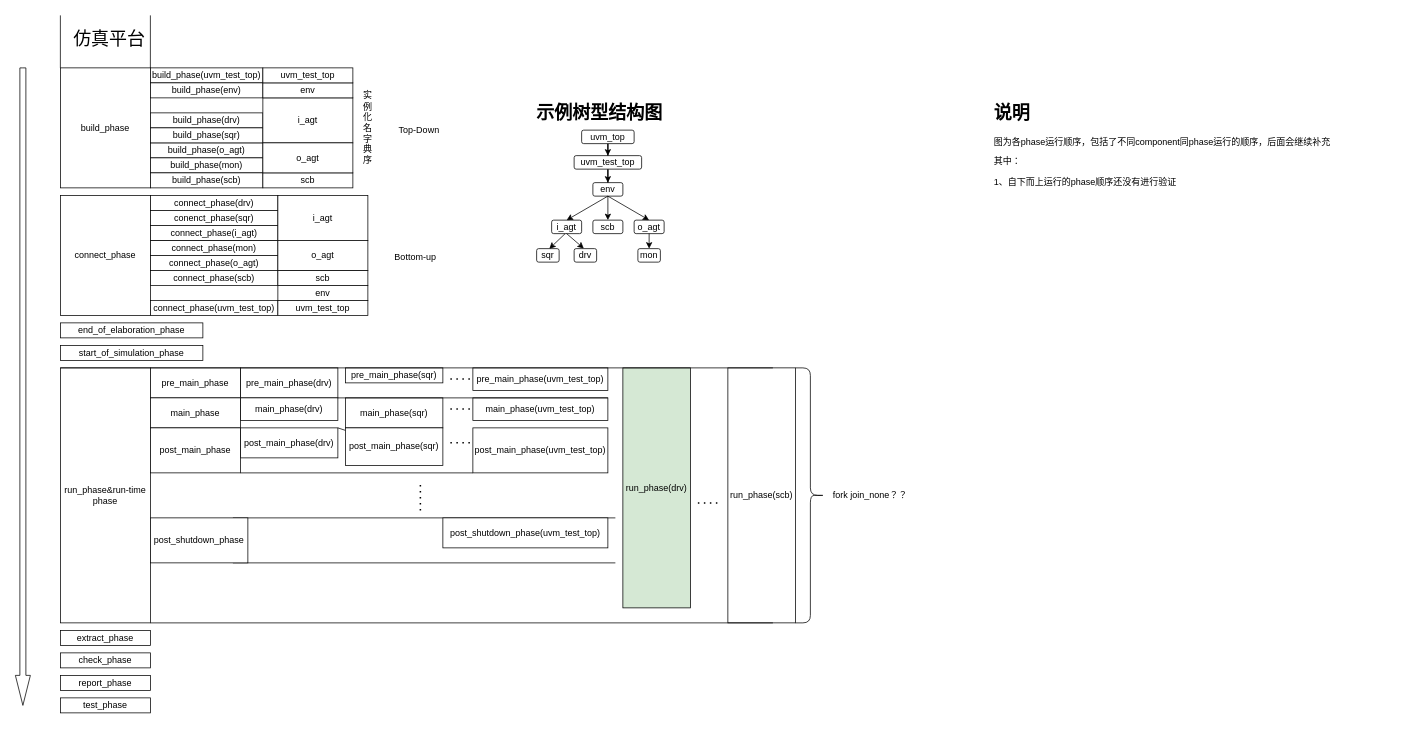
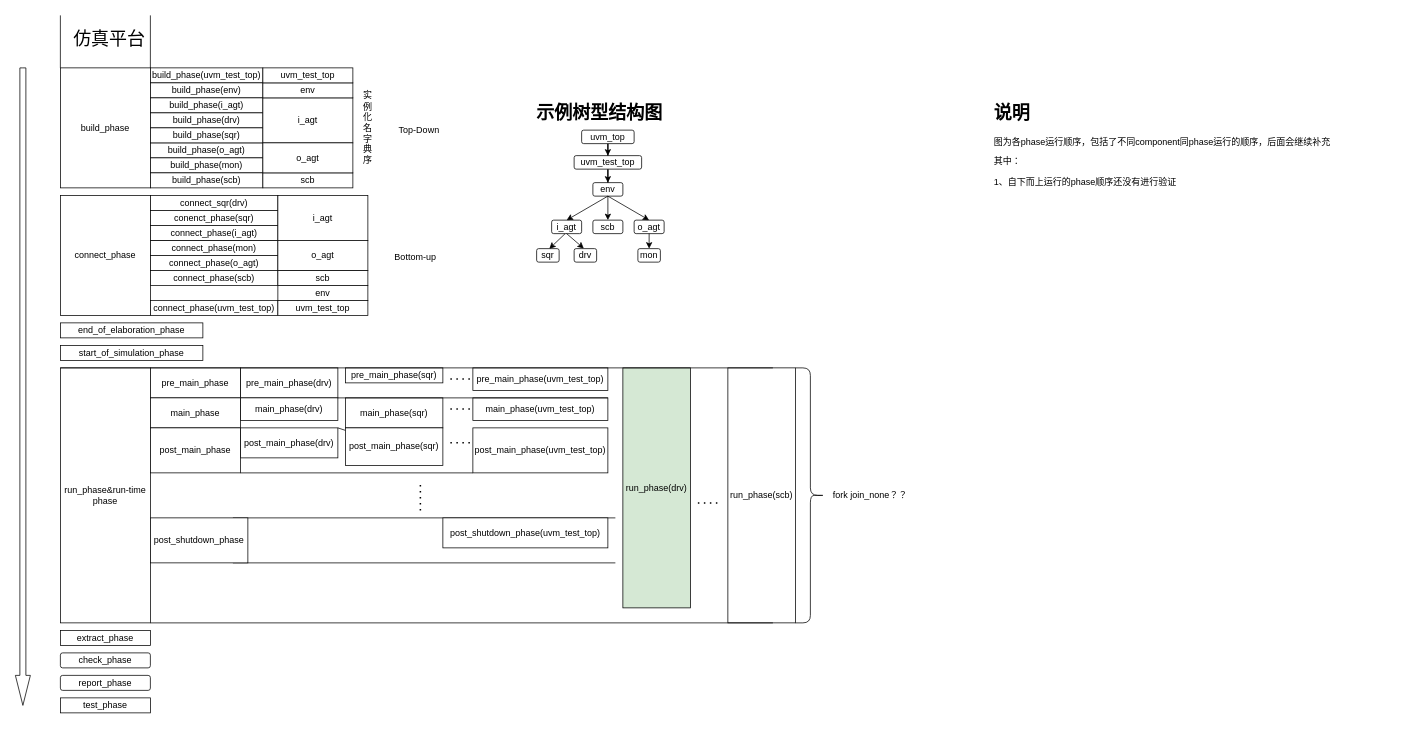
  <mxCell id="0" />
  <mxCell id="1" parent="0" />
  <mxCell id="2" value="build_phase" style="rounded=0;whiteSpace=wrap;html=1;" vertex="1" parent="1"><mxGeometry x="80" y="90" width="120" height="160" as="geometry" /></mxCell>
  <mxCell id="3" value="&lt;font style=&quot;font-size: 24px&quot;&gt;仿真平台&lt;/font&gt;" style="text;html=1;align=center;verticalAlign=middle;resizable=0;points=[];autosize=1;" vertex="1" parent="1"><mxGeometry x="90" y="42" width="110" height="20" as="geometry" /></mxCell>
  <mxCell id="4" value="build_phase(uvm_test_top)" style="rounded=0;whiteSpace=wrap;html=1;" vertex="1" parent="1"><mxGeometry x="200" y="90" width="150" height="20" as="geometry" /></mxCell>
  <mxCell id="5" value="build_phase(env)" style="rounded=0;whiteSpace=wrap;html=1;" vertex="1" parent="1"><mxGeometry x="200" y="110" width="150" height="20" as="geometry" /></mxCell>
  <mxCell id="6" value="build_phase(o_agt)" style="rounded=0;whiteSpace=wrap;html=1;" vertex="1" parent="1"><mxGeometry x="200" y="190" width="150" height="20" as="geometry" /></mxCell>
+ <mxCell id="7" value="build_phase(i_agt)" style="rounded=0;whiteSpace=wrap;html=1;" vertex="1" parent="1"><mxGeometry x="200" y="130" width="150" height="20" as="geometry" /></mxCell>
  <mxCell id="8" value="build_phase(drv)" style="rounded=0;whiteSpace=wrap;html=1;" vertex="1" parent="1"><mxGeometry x="200" y="150" width="150" height="20" as="geometry" /></mxCell>
  <mxCell id="9" value="build_phase(sqr)" style="rounded=0;whiteSpace=wrap;html=1;" vertex="1" parent="1"><mxGeometry x="200" y="170" width="150" height="20" as="geometry" /></mxCell>
  <mxCell id="10" value="build_phase(mon)" style="rounded=0;whiteSpace=wrap;html=1;" vertex="1" parent="1"><mxGeometry x="200" y="210" width="150" height="20" as="geometry" /></mxCell>
  <mxCell id="11" value="build_phase(scb)" style="rounded=0;whiteSpace=wrap;html=1;" vertex="1" parent="1"><mxGeometry x="200" y="230" width="150" height="20" as="geometry" /></mxCell>
  <mxCell id="12" value="scb" style="rounded=0;whiteSpace=wrap;html=1;" vertex="1" parent="1"><mxGeometry x="350" y="230" width="120" height="20" as="geometry" /></mxCell>
  <mxCell id="13" value="i_agt" style="rounded=0;whiteSpace=wrap;html=1;" vertex="1" parent="1"><mxGeometry x="350" y="130" width="120" height="60" as="geometry" /></mxCell>
  <mxCell id="14" value="o_agt" style="rounded=0;whiteSpace=wrap;html=1;" vertex="1" parent="1"><mxGeometry x="350" y="190" width="120" height="40" as="geometry" /></mxCell>
  <mxCell id="15" value="env" style="rounded=0;whiteSpace=wrap;html=1;" vertex="1" parent="1"><mxGeometry x="350" y="110" width="120" height="20" as="geometry" /></mxCell>
  <mxCell id="16" value="uvm_test_top" style="rounded=0;whiteSpace=wrap;html=1;" vertex="1" parent="1"><mxGeometry x="350" y="90" width="120" height="20" as="geometry" /></mxCell>
  <mxCell id="17" value="connect_phase" style="rounded=0;whiteSpace=wrap;html=1;" vertex="1" parent="1"><mxGeometry x="80" y="260" width="120" height="160" as="geometry" /></mxCell>
  <mxCell id="18" value="connect_phase(uvm_test_top)" style="rounded=0;whiteSpace=wrap;html=1;" vertex="1" parent="1"><mxGeometry x="200" y="400" width="170" height="20" as="geometry" /></mxCell>
  <mxCell id="19" value="connect_phase(mon)" style="rounded=0;whiteSpace=wrap;html=1;" vertex="1" parent="1"><mxGeometry x="200" y="320" width="170" height="20" as="geometry" /></mxCell>
- <mxCell id="20" value="connect_phase(drv)" style="rounded=0;whiteSpace=wrap;html=1;" vertex="1" parent="1"><mxGeometry x="200" y="260" width="170" height="20" as="geometry" /></mxCell>
+ <mxCell id="20" value="connect_sqr(drv)" style="rounded=0;whiteSpace=wrap;html=1;" vertex="1" parent="1"><mxGeometry x="200" y="260" width="170" height="20" as="geometry" /></mxCell>
  <mxCell id="21" value="conenct_phase(sqr)" style="rounded=0;whiteSpace=wrap;html=1;" vertex="1" parent="1"><mxGeometry x="200" y="280" width="170" height="20" as="geometry" /></mxCell>
  <mxCell id="22" value="connect_phase(i_agt)" style="rounded=0;whiteSpace=wrap;html=1;" vertex="1" parent="1"><mxGeometry x="200" y="300" width="170" height="20" as="geometry" /></mxCell>
  <mxCell id="23" value="connect_phase(o_agt)" style="rounded=0;whiteSpace=wrap;html=1;" vertex="1" parent="1"><mxGeometry x="200" y="340" width="170" height="20" as="geometry" /></mxCell>
  <mxCell id="24" value="connect_phase(scb)" style="rounded=0;whiteSpace=wrap;html=1;" vertex="1" parent="1"><mxGeometry x="200" y="360" width="170" height="20" as="geometry" /></mxCell>
  <mxCell id="25" value="scb" style="rounded=0;whiteSpace=wrap;html=1;" vertex="1" parent="1"><mxGeometry x="370" y="360" width="120" height="20" as="geometry" /></mxCell>
  <mxCell id="26" value="i_agt" style="rounded=0;whiteSpace=wrap;html=1;" vertex="1" parent="1"><mxGeometry x="370" y="260" width="120" height="60" as="geometry" /></mxCell>
  <mxCell id="27" value="o_agt" style="rounded=0;whiteSpace=wrap;html=1;" vertex="1" parent="1"><mxGeometry x="370" y="320" width="120" height="40" as="geometry" /></mxCell>
  <mxCell id="28" value="env" style="rounded=0;whiteSpace=wrap;html=1;" vertex="1" parent="1"><mxGeometry x="370" y="380" width="120" height="20" as="geometry" /></mxCell>
  <mxCell id="29" value="uvm_test_top" style="rounded=0;whiteSpace=wrap;html=1;" vertex="1" parent="1"><mxGeometry x="370" y="400" width="120" height="20" as="geometry" /></mxCell>
  <mxCell id="30" value="" style="html=1;shadow=0;dashed=0;align=center;verticalAlign=middle;shape=mxgraph.arrows2.arrow;dy=0.6;dx=40;direction=south;notch=0;" vertex="1" parent="1"><mxGeometry x="20" y="90" width="20" height="850" as="geometry" /></mxCell>
  <mxCell id="31" value="实例化名字典序" style="text;html=1;strokeColor=none;fillColor=none;align=center;verticalAlign=middle;whiteSpace=wrap;rounded=0;" vertex="1" parent="1"><mxGeometry x="480" y="130" width="20" height="80" as="geometry" /></mxCell>
  <mxCell id="32" value="end_of_elaboration_phase" style="rounded=0;whiteSpace=wrap;html=1;" vertex="1" parent="1"><mxGeometry x="80" y="430" width="190" height="20" as="geometry" /></mxCell>
  <mxCell id="33" value="start_of_simulation_phase" style="rounded=0;whiteSpace=wrap;html=1;" vertex="1" parent="1"><mxGeometry x="80" y="460" width="190" height="20" as="geometry" /></mxCell>
  <mxCell id="34" value="extract_phase" style="rounded=0;whiteSpace=wrap;html=1;" vertex="1" parent="1"><mxGeometry x="80" y="840" width="120" height="20" as="geometry" /></mxCell>
  <mxCell id="35" value="run_phase&amp;amp;run-time phase" style="rounded=0;whiteSpace=wrap;html=1;" vertex="1" parent="1"><mxGeometry x="80" y="490" width="120" height="340" as="geometry" /></mxCell>
  <mxCell id="36" value="run_phase(drv)" style="rounded=0;whiteSpace=wrap;html=1;fillColor=#d5e8d4;" vertex="1" parent="1"><mxGeometry x="830" y="490" width="90" height="320" as="geometry" /></mxCell>
  <mxCell id="37" value="run_phase(scb)" style="rounded=0;whiteSpace=wrap;html=1;" vertex="1" parent="1"><mxGeometry x="970" y="490" width="90" height="340" as="geometry" /></mxCell>
  <mxCell id="38" value="pre_main_phase(drv)" style="rounded=0;whiteSpace=wrap;html=1;" vertex="1" parent="1"><mxGeometry x="320" y="490" width="130" height="40" as="geometry" /></mxCell>
  <mxCell id="39" value="pre_main_phase(sqr)" style="rounded=0;whiteSpace=wrap;html=1;" vertex="1" parent="1"><mxGeometry x="460" y="490" width="130" height="20" as="geometry" /></mxCell>
  <mxCell id="40" value="" style="endArrow=none;dashed=1;html=1;dashPattern=1 3;strokeWidth=2;" edge="1" parent="1"><mxGeometry width="50" height="50" relative="1" as="geometry"><mxPoint x="600" y="504.83" as="sourcePoint" /><mxPoint x="630" y="504.95" as="targetPoint" /></mxGeometry></mxCell>
  <mxCell id="41" value="pre_main_phase(uvm_test_top)" style="rounded=0;whiteSpace=wrap;html=1;" vertex="1" parent="1"><mxGeometry x="630" y="490" width="180" height="30" as="geometry" /></mxCell>
  <mxCell id="42" value="main_phase(drv)" style="rounded=0;whiteSpace=wrap;html=1;" vertex="1" parent="1"><mxGeometry x="320" y="530" width="130" height="30" as="geometry" /></mxCell>
  <mxCell id="43" value="main_phase(sqr)" style="rounded=0;whiteSpace=wrap;html=1;" vertex="1" parent="1"><mxGeometry x="460" y="530" width="130" height="40" as="geometry" /></mxCell>
  <mxCell id="44" value="main_phase(uvm_test_top)" style="rounded=0;whiteSpace=wrap;html=1;" vertex="1" parent="1"><mxGeometry x="630" y="530" width="180" height="30" as="geometry" /></mxCell>
  <mxCell id="45" value="" style="endArrow=none;dashed=1;html=1;dashPattern=1 3;strokeWidth=2;" edge="1" parent="1"><mxGeometry width="50" height="50" relative="1" as="geometry"><mxPoint x="600" y="544.83" as="sourcePoint" /><mxPoint x="630" y="544.95" as="targetPoint" /></mxGeometry></mxCell>
  <mxCell id="46" value="post_main_phase(drv)" style="rounded=0;whiteSpace=wrap;html=1;" vertex="1" parent="1"><mxGeometry x="320" y="570" width="130" height="40" as="geometry" /></mxCell>
  <mxCell id="47" value="post_main_phase(sqr)" style="rounded=0;whiteSpace=wrap;html=1;" vertex="1" parent="1"><mxGeometry x="460" y="570" width="130" height="50" as="geometry" /></mxCell>
  <mxCell id="48" value="post_main_phase(uvm_test_top)" style="rounded=0;whiteSpace=wrap;html=1;" vertex="1" parent="1"><mxGeometry x="630" y="570" width="180" height="60" as="geometry" /></mxCell>
  <mxCell id="49" value="" style="endArrow=none;dashed=1;html=1;dashPattern=1 3;strokeWidth=2;" edge="1" parent="1"><mxGeometry width="50" height="50" relative="1" as="geometry"><mxPoint x="600" y="589.83" as="sourcePoint" /><mxPoint x="630" y="589.95" as="targetPoint" /></mxGeometry></mxCell>
  <mxCell id="50" value="&lt;span&gt;pre_main_phase&lt;/span&gt;" style="rounded=0;whiteSpace=wrap;html=1;" vertex="1" parent="1"><mxGeometry x="200" y="490" width="120" height="40" as="geometry" /></mxCell>
  <mxCell id="51" value="main_phase" style="rounded=0;whiteSpace=wrap;html=1;" vertex="1" parent="1"><mxGeometry x="200" y="530" width="120" height="40" as="geometry" /></mxCell>
  <mxCell id="52" value="post_main_phase" style="rounded=0;whiteSpace=wrap;html=1;" vertex="1" parent="1"><mxGeometry x="200" y="570" width="120" height="60" as="geometry" /></mxCell>
  <mxCell id="53" value="" style="endArrow=none;dashed=1;html=1;dashPattern=1 3;strokeWidth=2;" edge="1" parent="1"><mxGeometry width="50" height="50" relative="1" as="geometry"><mxPoint x="560" y="680" as="sourcePoint" /><mxPoint x="560" y="640" as="targetPoint" /></mxGeometry></mxCell>
  <mxCell id="54" value="" style="endArrow=none;html=1;" edge="1" parent="1"><mxGeometry width="50" height="50" relative="1" as="geometry"><mxPoint x="310" y="690" as="sourcePoint" /><mxPoint x="820" y="690" as="targetPoint" /></mxGeometry></mxCell>
  <mxCell id="55" value="post_shutdown_phase(uvm_test_top)" style="rounded=0;whiteSpace=wrap;html=1;" vertex="1" parent="1"><mxGeometry x="590" y="690" width="220" height="40" as="geometry" /></mxCell>
  <mxCell id="56" value="" style="endArrow=none;html=1;" edge="1" parent="1"><mxGeometry width="50" height="50" relative="1" as="geometry"><mxPoint x="310" y="750" as="sourcePoint" /><mxPoint x="820" y="750" as="targetPoint" /></mxGeometry></mxCell>
  <mxCell id="57" value="" style="endArrow=none;html=1;" edge="1" parent="1"><mxGeometry width="50" height="50" relative="1" as="geometry"><mxPoint x="200" y="830" as="sourcePoint" /><mxPoint x="1030" y="830" as="targetPoint" /></mxGeometry></mxCell>
  <mxCell id="58" value="post_shutdown_phase" style="rounded=0;whiteSpace=wrap;html=1;" vertex="1" parent="1"><mxGeometry x="200" y="690" width="130" height="60" as="geometry" /></mxCell>
  <mxCell id="59" value="" style="endArrow=none;html=1;exitX=0;exitY=0;exitDx=0;exitDy=0;" edge="1" parent="1" source="35"><mxGeometry width="50" height="50" relative="1" as="geometry"><mxPoint x="640" y="460" as="sourcePoint" /><mxPoint x="1030" y="490" as="targetPoint" /></mxGeometry></mxCell>
  <mxCell id="60" value="" style="endArrow=none;html=1;exitX=1;exitY=1;exitDx=0;exitDy=0;entryX=1;entryY=0;entryDx=0;entryDy=0;" edge="1" parent="1" source="38" target="44"><mxGeometry width="50" height="50" relative="1" as="geometry"><mxPoint x="660" y="500" as="sourcePoint" /><mxPoint x="710" y="450" as="targetPoint" /></mxGeometry></mxCell>
  <mxCell id="61" value="" style="endArrow=none;html=1;exitX=1;exitY=0;exitDx=0;exitDy=0;" edge="1" parent="1" source="46" target="47"><mxGeometry width="50" height="50" relative="1" as="geometry"><mxPoint x="460" y="680" as="sourcePoint" /><mxPoint x="510" y="630" as="targetPoint" /></mxGeometry></mxCell>
  <mxCell id="62" value="" style="endArrow=none;html=1;exitX=1;exitY=1;exitDx=0;exitDy=0;entryX=0;entryY=1;entryDx=0;entryDy=0;" edge="1" parent="1" source="52" target="48"><mxGeometry width="50" height="50" relative="1" as="geometry"><mxPoint x="430" y="680" as="sourcePoint" /><mxPoint x="480" y="630" as="targetPoint" /></mxGeometry></mxCell>
  <mxCell id="63" value="" style="endArrow=none;html=1;exitX=0;exitY=0;exitDx=0;exitDy=0;" edge="1" parent="1" source="4"><mxGeometry width="50" height="50" relative="1" as="geometry"><mxPoint x="210" y="90" as="sourcePoint" /><mxPoint x="200" y="20" as="targetPoint" /></mxGeometry></mxCell>
  <mxCell id="64" value="" style="endArrow=none;html=1;exitX=0;exitY=0;exitDx=0;exitDy=0;" edge="1" parent="1" source="2"><mxGeometry width="50" height="50" relative="1" as="geometry"><mxPoint x="40" y="50" as="sourcePoint" /><mxPoint x="80" y="20" as="targetPoint" /></mxGeometry></mxCell>
  <mxCell id="65" value="Top-Down" style="text;html=1;align=center;verticalAlign=middle;resizable=0;points=[];autosize=1;" vertex="1" parent="1"><mxGeometry x="523" y="163" width="70" height="20" as="geometry" /></mxCell>
  <mxCell id="66" value="Bottom-up" style="text;html=1;align=center;verticalAlign=middle;resizable=0;points=[];autosize=1;" vertex="1" parent="1"><mxGeometry x="518" y="332" width="70" height="20" as="geometry" /></mxCell>
  <mxCell id="67" value="" style="shape=curlyBracket;whiteSpace=wrap;html=1;rounded=1;flipH=1;" vertex="1" parent="1"><mxGeometry x="1060" y="490" width="40" height="340" as="geometry" /></mxCell>
  <mxCell id="68" value="fork join_none？？" style="text;html=1;strokeColor=none;fillColor=none;align=center;verticalAlign=middle;whiteSpace=wrap;rounded=0;" vertex="1" parent="1"><mxGeometry x="1100" y="650" width="120" height="20" as="geometry" /></mxCell>
- <mxCell id="69" value="check_phase" style="rounded=0;whiteSpace=wrap;html=1;" vertex="1" parent="1"><mxGeometry x="80" y="870" width="120" height="20" as="geometry" /></mxCell>
- <mxCell id="70" value="report_phase" style="rounded=0;whiteSpace=wrap;html=1;" vertex="1" parent="1"><mxGeometry x="80" y="900" width="120" height="20" as="geometry" /></mxCell>
+ <mxCell id="69" value="check_phase" style="whiteSpace=wrap;html=1;rounded=1;" vertex="1" parent="1"><mxGeometry x="80" y="870" width="120" height="20" as="geometry" /></mxCell>
+ <mxCell id="70" value="report_phase" style="whiteSpace=wrap;html=1;rounded=1;" vertex="1" parent="1"><mxGeometry x="80" y="900" width="120" height="20" as="geometry" /></mxCell>
  <mxCell id="71" value="test_phase" style="rounded=0;whiteSpace=wrap;html=1;" vertex="1" parent="1"><mxGeometry x="80" y="930" width="120" height="20" as="geometry" /></mxCell>
  <mxCell id="72" value="" style="endArrow=none;dashed=1;html=1;dashPattern=1 3;strokeWidth=2;" edge="1" parent="1"><mxGeometry width="50" height="50" relative="1" as="geometry"><mxPoint x="930" y="670" as="sourcePoint" /><mxPoint x="960" y="670.12" as="targetPoint" /></mxGeometry></mxCell>
  <mxCell id="73" value="&lt;h1&gt;说明&lt;/h1&gt;&lt;p&gt;图为各phase运行顺序，包括了不同component同phase运行的顺序，后面会继续补充&lt;/p&gt;&lt;p&gt;其中：&lt;/p&gt;&lt;p&gt;1、自下而上运行的phase顺序还没有进行验证&lt;/p&gt;" style="text;html=1;strokeColor=none;fillColor=none;spacing=5;spacingTop=-20;whiteSpace=wrap;overflow=hidden;rounded=0;" vertex="1" parent="1"><mxGeometry x="1320" y="131" width="530" height="120" as="geometry" /></mxCell>
  <mxCell id="74" style="edgeStyle=orthogonalEdgeStyle;rounded=0;orthogonalLoop=1;jettySize=auto;html=1;entryX=0.5;entryY=0;entryDx=0;entryDy=0;" edge="1" parent="1" source="75" target="77"><mxGeometry relative="1" as="geometry" /></mxCell>
  <mxCell id="75" value="uvm_top" style="rounded=1;whiteSpace=wrap;html=1;" vertex="1" parent="1"><mxGeometry x="775" y="173" width="70" height="18" as="geometry" /></mxCell>
  <mxCell id="76" style="edgeStyle=orthogonalEdgeStyle;rounded=0;orthogonalLoop=1;jettySize=auto;html=1;entryX=0.5;entryY=0;entryDx=0;entryDy=0;" edge="1" parent="1" source="77" target="78"><mxGeometry relative="1" as="geometry" /></mxCell>
  <mxCell id="77" value="uvm_test_top" style="rounded=1;whiteSpace=wrap;html=1;" vertex="1" parent="1"><mxGeometry x="765" y="207" width="90" height="18" as="geometry" /></mxCell>
  <mxCell id="78" value="env" style="rounded=1;whiteSpace=wrap;html=1;" vertex="1" parent="1"><mxGeometry x="790" y="243" width="40" height="18" as="geometry" /></mxCell>
  <mxCell id="79" value="i_agt" style="rounded=1;whiteSpace=wrap;html=1;" vertex="1" parent="1"><mxGeometry x="735" y="293" width="40" height="18" as="geometry" /></mxCell>
  <mxCell id="80" value="scb" style="rounded=1;whiteSpace=wrap;html=1;" vertex="1" parent="1"><mxGeometry x="790" y="293" width="40" height="18" as="geometry" /></mxCell>
  <mxCell id="81" value="o_agt" style="rounded=1;whiteSpace=wrap;html=1;" vertex="1" parent="1"><mxGeometry x="845" y="293" width="40" height="18" as="geometry" /></mxCell>
  <mxCell id="82" value="sqr" style="rounded=1;whiteSpace=wrap;html=1;" vertex="1" parent="1"><mxGeometry x="715" y="331" width="30" height="18" as="geometry" /></mxCell>
  <mxCell id="83" value="drv" style="rounded=1;whiteSpace=wrap;html=1;" vertex="1" parent="1"><mxGeometry x="765" y="331" width="30" height="18" as="geometry" /></mxCell>
  <mxCell id="84" value="mon" style="rounded=1;whiteSpace=wrap;html=1;" vertex="1" parent="1"><mxGeometry x="850" y="331" width="30" height="18" as="geometry" /></mxCell>
  <mxCell id="85" value="" style="endArrow=classic;html=1;exitX=0.5;exitY=1;exitDx=0;exitDy=0;entryX=0.431;entryY=-0.013;entryDx=0;entryDy=0;entryPerimeter=0;" edge="1" parent="1" source="79" target="83"><mxGeometry width="50" height="50" relative="1" as="geometry"><mxPoint x="765" y="331" as="sourcePoint" /><mxPoint x="815" y="281" as="targetPoint" /></mxGeometry></mxCell>
  <mxCell id="86" value="" style="endArrow=classic;html=1;entryX=0.5;entryY=0;entryDx=0;entryDy=0;exitX=0.5;exitY=1;exitDx=0;exitDy=0;" edge="1" parent="1" source="78" target="79"><mxGeometry width="50" height="50" relative="1" as="geometry"><mxPoint x="755" y="243" as="sourcePoint" /><mxPoint x="805" y="263" as="targetPoint" /></mxGeometry></mxCell>
  <mxCell id="87" value="" style="endArrow=classic;html=1;exitX=0.5;exitY=1;exitDx=0;exitDy=0;entryX=0.5;entryY=0;entryDx=0;entryDy=0;" edge="1" parent="1" source="78" target="80"><mxGeometry width="50" height="50" relative="1" as="geometry"><mxPoint x="675" y="303" as="sourcePoint" /><mxPoint x="725" y="253" as="targetPoint" /></mxGeometry></mxCell>
  <mxCell id="88" value="" style="endArrow=classic;html=1;exitX=0.5;exitY=1;exitDx=0;exitDy=0;entryX=0.5;entryY=0;entryDx=0;entryDy=0;" edge="1" parent="1" source="78" target="81"><mxGeometry width="50" height="50" relative="1" as="geometry"><mxPoint x="685" y="303" as="sourcePoint" /><mxPoint x="735" y="253" as="targetPoint" /></mxGeometry></mxCell>
  <mxCell id="89" value="" style="endArrow=classic;html=1;entryX=0.565;entryY=0.008;entryDx=0;entryDy=0;entryPerimeter=0;exitX=0.445;exitY=1.013;exitDx=0;exitDy=0;exitPerimeter=0;" edge="1" parent="1" source="79" target="82"><mxGeometry width="50" height="50" relative="1" as="geometry"><mxPoint x="825" y="368" as="sourcePoint" /><mxPoint x="745" y="308" as="targetPoint" /></mxGeometry></mxCell>
  <mxCell id="90" value="" style="endArrow=classic;html=1;exitX=0.5;exitY=1;exitDx=0;exitDy=0;entryX=0.5;entryY=0;entryDx=0;entryDy=0;" edge="1" parent="1" source="81" target="84"><mxGeometry width="50" height="50" relative="1" as="geometry"><mxPoint x="905" y="348" as="sourcePoint" /><mxPoint x="955" y="298" as="targetPoint" /></mxGeometry></mxCell>
  <mxCell id="91" value="&lt;h1&gt;示例树型结构图&lt;/h1&gt;" style="text;html=1;strokeColor=none;fillColor=none;spacing=5;spacingTop=-20;whiteSpace=wrap;overflow=hidden;rounded=0;" vertex="1" parent="1"><mxGeometry x="710" y="131" width="190" height="30" as="geometry" /></mxCell>
